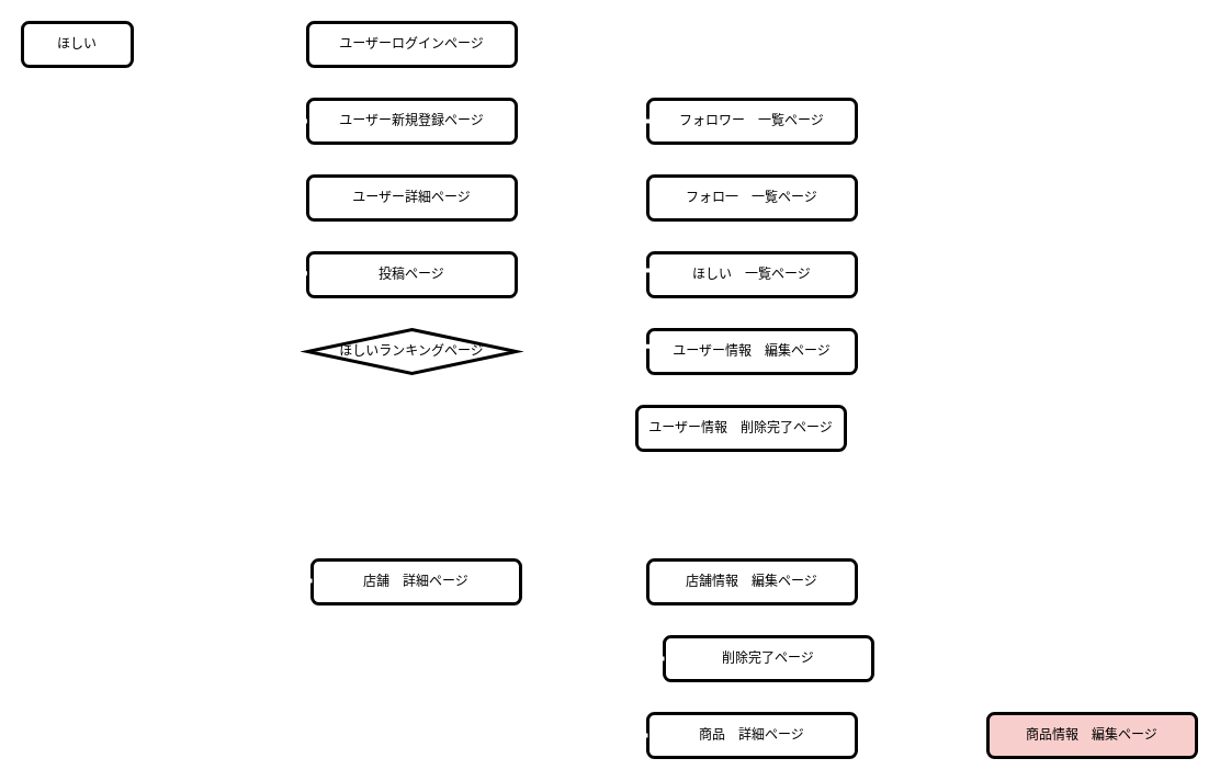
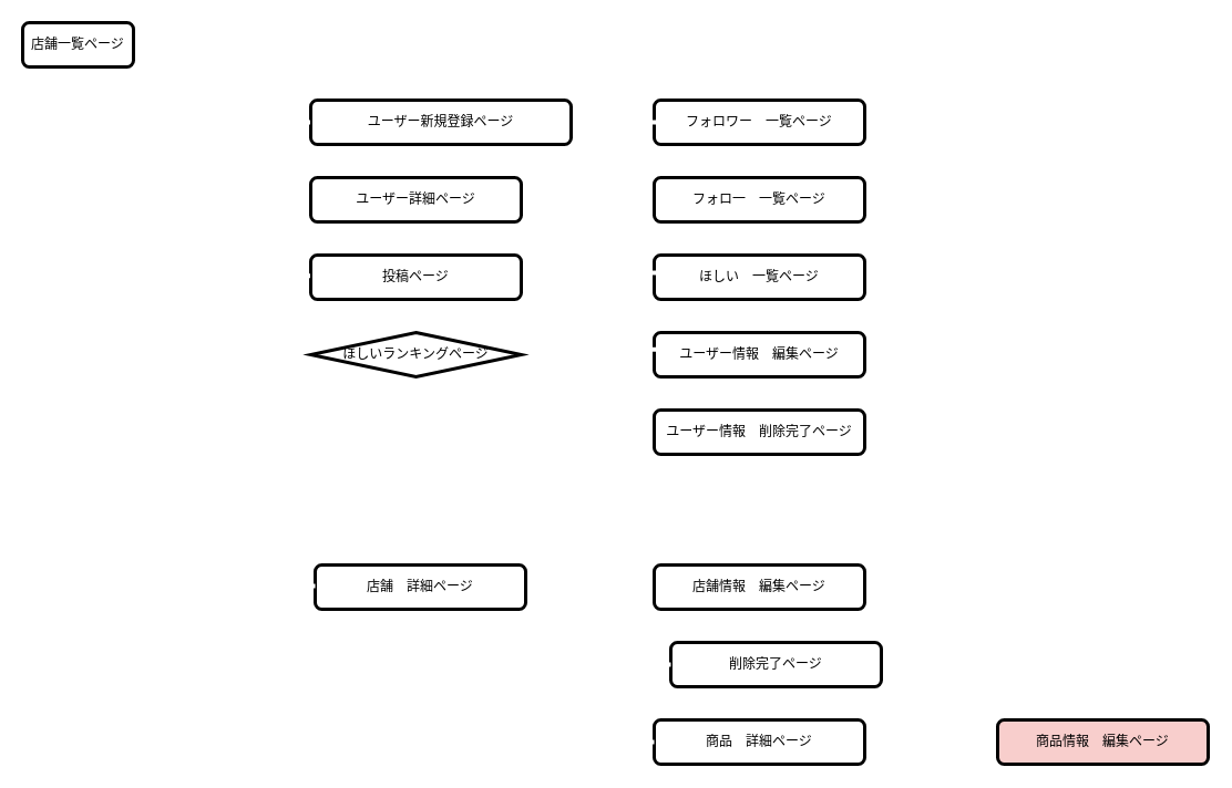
  <mxCell id="0" />
  <mxCell id="1" parent="0" />
- <mxCell id="2" value="ほしい" style="whiteSpace=wrap;html=1;align=center;rounded=1;strokeWidth=3;" parent="1" vertex="1"><mxGeometry x="20" y="20" width="100" height="40" as="geometry" /></mxCell>
- <mxCell id="3" value="ユーザーログインページ" style="whiteSpace=wrap;html=1;align=center;rounded=1;strokeWidth=3;" parent="1" vertex="1"><mxGeometry x="280" y="20" width="190" height="40" as="geometry" /></mxCell>
+ <mxCell id="2" value="店舗一覧ページ" style="whiteSpace=wrap;html=1;align=center;rounded=1;strokeWidth=3;" parent="1" vertex="1"><mxGeometry x="20" y="20" width="100" height="40" as="geometry" /></mxCell>
  <mxCell id="4" style="edgeStyle=none;html=1;exitX=1;exitY=0.5;exitDx=0;exitDy=0;entryX=0;entryY=0.5;entryDx=0;entryDy=0;endArrow=none;endFill=0;fontStyle=1;strokeWidth=4;strokeColor=#FFFFFF;" parent="1" target="6" edge="1"><mxGeometry relative="1" as="geometry"><mxPoint x="470" y="180" as="sourcePoint" /></mxGeometry></mxCell>
- <mxCell id="5" value="ユーザー新規登録ページ" style="whiteSpace=wrap;html=1;align=center;rounded=1;strokeWidth=3;" parent="1" vertex="1"><mxGeometry x="280" y="90" width="190" height="40" as="geometry" /></mxCell>
+ <mxCell id="5" value="ユーザー新規登録ページ" style="whiteSpace=wrap;html=1;align=center;rounded=1;strokeWidth=3;" parent="1" vertex="1"><mxGeometry x="280" y="90" width="235" height="40" as="geometry" /></mxCell>
  <mxCell id="6" value="フォロ一　一覧ページ" style="whiteSpace=wrap;html=1;align=center;rounded=1;strokeWidth=3;" parent="1" vertex="1"><mxGeometry x="590" y="160" width="190" height="40" as="geometry" /></mxCell>
  <mxCell id="7" value="フォロワー　一覧ページ" style="whiteSpace=wrap;html=1;align=center;rounded=1;strokeWidth=3;" parent="1" vertex="1"><mxGeometry x="590" y="90" width="190" height="40" as="geometry" /></mxCell>
  <mxCell id="8" value="" style="shape=partialRectangle;whiteSpace=wrap;html=1;bottom=1;right=1;left=1;top=0;fillColor=none;routingCenterX=-0.5;rounded=1;rotation=90;strokeWidth=4;strokeColor=#FFFFFF;" parent="1" vertex="1"><mxGeometry x="492.5" y="147.5" width="135" height="60" as="geometry" /></mxCell>
  <mxCell id="9" value="ほしい　一覧ページ" style="whiteSpace=wrap;html=1;align=center;rounded=1;strokeWidth=3;" parent="1" vertex="1"><mxGeometry x="590" y="230" width="190" height="40" as="geometry" /></mxCell>
  <mxCell id="10" value="ユーザー情報　編集ページ" style="whiteSpace=wrap;html=1;align=center;rounded=1;strokeWidth=3;" parent="1" vertex="1"><mxGeometry x="590" y="300" width="190" height="40" as="geometry" /></mxCell>
  <mxCell id="11" style="edgeStyle=elbowEdgeStyle;html=1;exitX=1;exitY=1;exitDx=0;exitDy=0;endArrow=none;endFill=0;entryX=0;entryY=0.5;entryDx=0;entryDy=0;rounded=0;strokeWidth=4;strokeColor=#FFFFFF;" parent="1" source="12" target="16" edge="1"><mxGeometry relative="1" as="geometry"><mxPoint x="529.667" y="390" as="targetPoint" /><Array as="points"><mxPoint x="530" y="370" /></Array></mxGeometry></mxCell>
  <mxCell id="12" value="" style="shape=partialRectangle;whiteSpace=wrap;html=1;bottom=1;right=1;left=1;top=0;fillColor=none;routingCenterX=-0.5;rounded=1;rotation=90;strokeWidth=4;strokeColor=#FFFFFF;" parent="1" vertex="1"><mxGeometry x="525.32" y="250.69" width="69.37" height="60" as="geometry" /></mxCell>
  <mxCell id="13" value="" style="shape=partialRectangle;whiteSpace=wrap;html=1;bottom=0;right=0;fillColor=none;rounded=1;rotation=-90;strokeWidth=4;strokeColor=#FFFFFF;" parent="1" vertex="1"><mxGeometry x="198.75" y="31.25" width="70" height="87.5" as="geometry" /></mxCell>
  <mxCell id="14" value="" style="shape=partialRectangle;whiteSpace=wrap;html=1;bottom=0;right=0;fillColor=none;rounded=1;rotation=-90;strokeWidth=4;strokeColor=#FFFFFF;" parent="1" vertex="1"><mxGeometry x="198.75" y="100" width="70" height="87.5" as="geometry" /></mxCell>
  <mxCell id="15" value="ユーザー詳細ページ" style="whiteSpace=wrap;html=1;align=center;rounded=1;strokeWidth=3;" parent="1" vertex="1"><mxGeometry x="280" y="160" width="190" height="40" as="geometry" /></mxCell>
- <mxCell id="16" value="ユーザー情報　削除完了ページ" style="whiteSpace=wrap;html=1;align=center;rounded=1;strokeWidth=3;" parent="1" vertex="1"><mxGeometry x="580" y="370" width="190" height="40" as="geometry" /></mxCell>
+ <mxCell id="16" value="ユーザー情報　削除完了ページ" style="whiteSpace=wrap;html=1;align=center;rounded=1;strokeWidth=3;" parent="1" vertex="1"><mxGeometry x="590" y="370" width="190" height="40" as="geometry" /></mxCell>
  <mxCell id="17" value="投稿ページ" style="whiteSpace=wrap;html=1;align=center;rounded=1;strokeWidth=3;" parent="1" vertex="1"><mxGeometry x="280" y="230" width="190" height="40" as="geometry" /></mxCell>
  <mxCell id="18" value="" style="shape=partialRectangle;whiteSpace=wrap;html=1;bottom=0;right=0;fillColor=none;rounded=1;rotation=-90;strokeWidth=4;strokeColor=#FFFFFF;" parent="1" vertex="1"><mxGeometry x="198.75" y="170" width="70" height="87.5" as="geometry" /></mxCell>
  <mxCell id="19" value="店舗　詳細ページ" style="whiteSpace=wrap;html=1;align=center;rounded=1;strokeWidth=3;" parent="1" vertex="1"><mxGeometry x="284" y="510" width="190" height="40" as="geometry" /></mxCell>
  <mxCell id="20" value="" style="shape=partialRectangle;whiteSpace=wrap;html=1;bottom=0;right=0;fillColor=none;rounded=1;rotation=-90;strokeWidth=4;strokeColor=#FFFFFF;" parent="1" vertex="1"><mxGeometry x="196.17" y="239.54" width="75.17" height="87.5" as="geometry" /></mxCell>
  <mxCell id="21" value="店舗情報　編集ページ" style="whiteSpace=wrap;html=1;align=center;rounded=1;strokeWidth=3;" parent="1" vertex="1"><mxGeometry x="590" y="510" width="190" height="40" as="geometry" /></mxCell>
  <mxCell id="22" value="削除完了ページ" style="whiteSpace=wrap;html=1;align=center;rounded=1;strokeWidth=3;" parent="1" vertex="1"><mxGeometry x="605" y="580" width="190" height="40" as="geometry" /></mxCell>
  <mxCell id="23" value="商品　詳細ページ" style="whiteSpace=wrap;html=1;align=center;rounded=1;strokeWidth=3;" parent="1" vertex="1"><mxGeometry x="590" y="650" width="190" height="40" as="geometry" /></mxCell>
  <mxCell id="24" value="商品情報　編集ページ" style="whiteSpace=wrap;html=1;align=center;rounded=1;strokeWidth=3;fillColor=#f8cecc;" parent="1" vertex="1"><mxGeometry x="900" y="650" width="190" height="40" as="geometry" /></mxCell>
  <mxCell id="25" style="edgeStyle=orthogonalEdgeStyle;html=1;endArrow=none;endFill=0;rounded=0;entryX=0;entryY=0.5;entryDx=0;entryDy=0;strokeWidth=4;strokeColor=#FFFFFF;" parent="1" target="22" edge="1"><mxGeometry relative="1" as="geometry"><mxPoint x="590.01" y="590" as="targetPoint" /><mxPoint x="530.01" y="530" as="sourcePoint" /><Array as="points"><mxPoint x="530" y="600" /></Array></mxGeometry></mxCell>
  <mxCell id="26" style="edgeStyle=orthogonalEdgeStyle;html=1;endArrow=none;endFill=0;rounded=0;entryX=0;entryY=0.5;entryDx=0;entryDy=0;strokeWidth=4;strokeColor=#FFFFFF;" parent="1" edge="1"><mxGeometry relative="1" as="geometry"><mxPoint x="590.01" y="670" as="targetPoint" /><mxPoint x="530.02" y="600" as="sourcePoint" /><Array as="points"><mxPoint x="530.01" y="670" /></Array></mxGeometry></mxCell>
  <mxCell id="27" value="ほしいランキングページ" style="rhombus;whiteSpace=wrap;html=1;align=center;strokeWidth=3;" parent="1" vertex="1"><mxGeometry x="280" y="300" width="190" height="40" as="geometry" /></mxCell>
  <mxCell id="28" value="" style="shape=partialRectangle;whiteSpace=wrap;html=1;bottom=0;right=0;fillColor=none;rounded=1;rotation=-90;strokeWidth=4;strokeColor=#FFFFFF;" parent="1" vertex="1"><mxGeometry x="129.93" y="376.95" width="212.19" height="92.03" as="geometry" /></mxCell>
